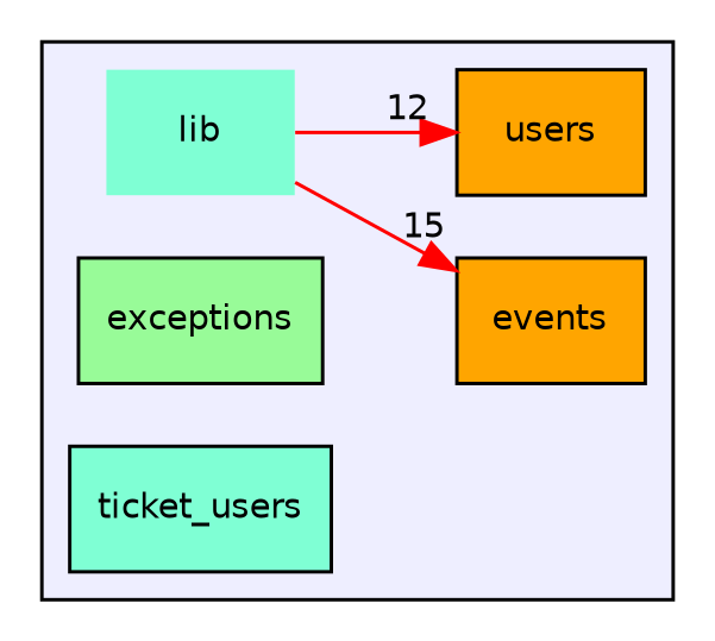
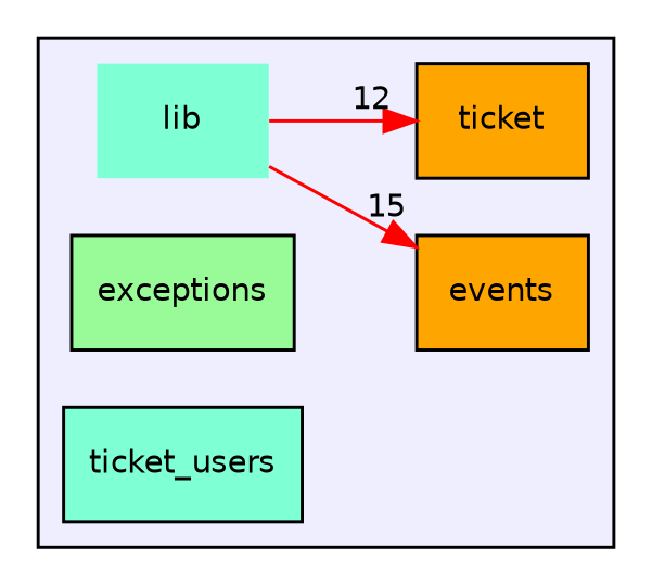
  digraph {
    compound=true
    rankdir=LR
    node [fillcolor=aquamarine fontname=Helvetica fontsize=10 shape=box style=filled color=black]
    edge [color=red labeldistance=1.5 labelfontname=Helvetica labelfontsize=10]
    n1 [label=lib shape=plaintext color=""]
    n2 [fillcolor=orange label=events]
    n3 [fillcolor=palegreen label=exceptions]
    n4 [label=ticket_users]
-   n5 [fillcolor=orange label=users]
+   n5 [fillcolor=orange label=ticket]
    subgraph cluster_1 {
      bgcolor="#eeeeff"
      pencolor=black
      n1
      n2
      n3
      n4
      n5
    }
    n1 -> n2 [headlabel=15]
    n1 -> n5 [headlabel=12]
  }
